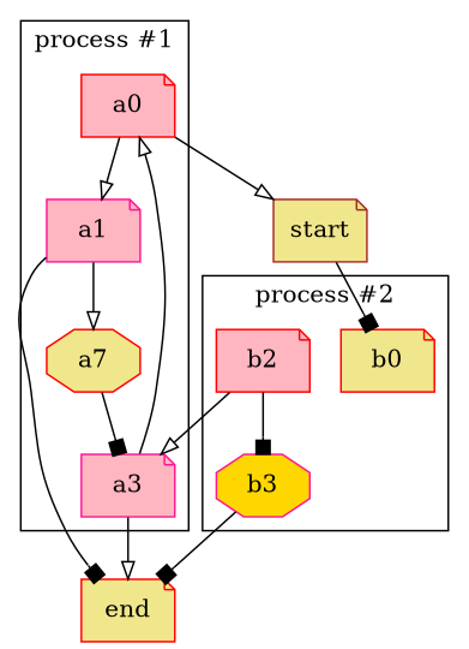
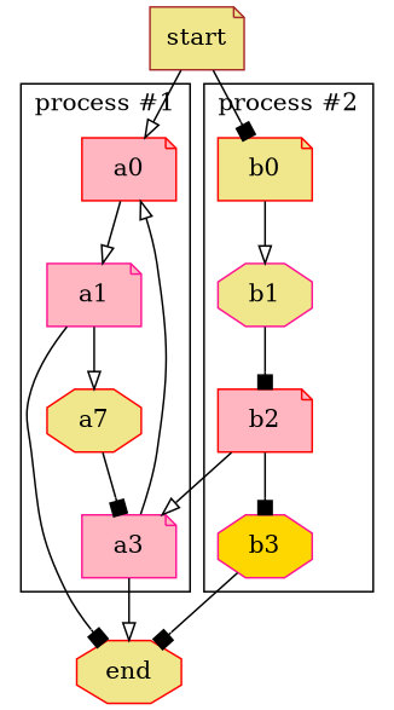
  digraph {
    node [color=red fillcolor=khaki shape=note style=filled]
    edge [arrowhead=onormal]
    a0 [fillcolor=lightpink]
    a1 [color=deeppink fillcolor=lightpink]
    n3 [label=a7 shape=octagon]
    a3 [color=deeppink fillcolor=lightpink]
    b0
+   b1 [color=deeppink shape=octagon]
    b2 [fillcolor=lightpink]
    b3 [color=deeppink fillcolor=gold shape=octagon]
-   end
+   end [shape=octagon]
    start [color=brown]
    subgraph cluster_1 {
      label="process #1"
      a0
      a1
      n3
      a3
    }
    subgraph cluster_2 {
      label="process #2"
      b0
+     b1
      b2
      b3
    }
    a0 -> a1
    a1 -> n3
    a1 -> end [arrowhead=box]
    n3 -> a3 [arrowhead=box]
    a3 -> a0
    a3 -> end
+   b0 -> b1
+   b1 -> b2 [arrowhead=box]
    b2 -> a3
    b2 -> b3 [arrowhead=box]
    b3 -> end [arrowhead=box]
-   a0 -> start
+   start -> a0
    start -> b0 [arrowhead=box]
  }
